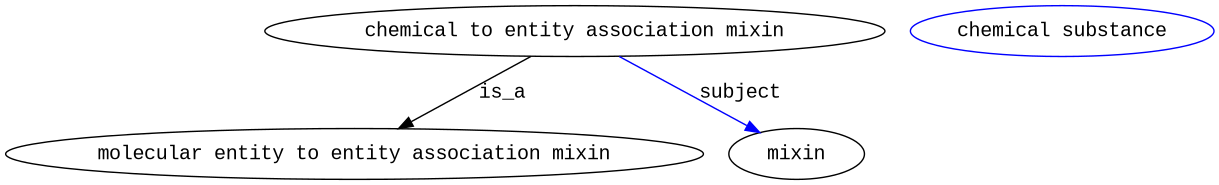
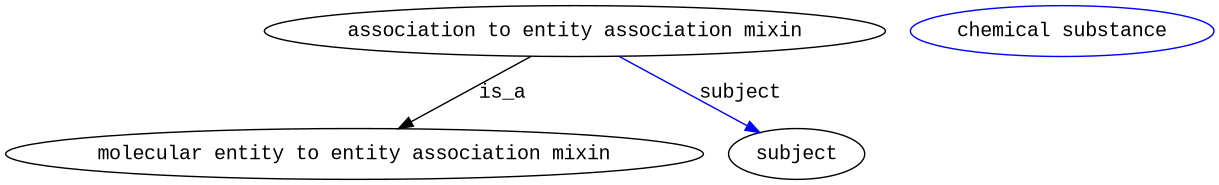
  digraph {
    fontname="Liberation Mono"
    node [fontname="Liberation Mono"]
    edge [fontname="Liberation Mono"]
-   n1 [height=0.5 label="chemical to entity association mixin" width=4.9648]
+   n1 [height=0.5 label="association to entity association mixin" width=4.9648]
    "molecular entity to entity association mixin" [height=0.5 width=5.9398]
-   subject [height=0.5 width=1.2457 label=mixin]
+   subject [height=0.5 width=1.2457]
    n4 [color=blue height=0.5 label="chemical substance" width=2.8525]
    n1 -> "molecular entity to entity association mixin" [label=is_a]
    n1 -> subject [color=blue label=subject style=solid]
  }
